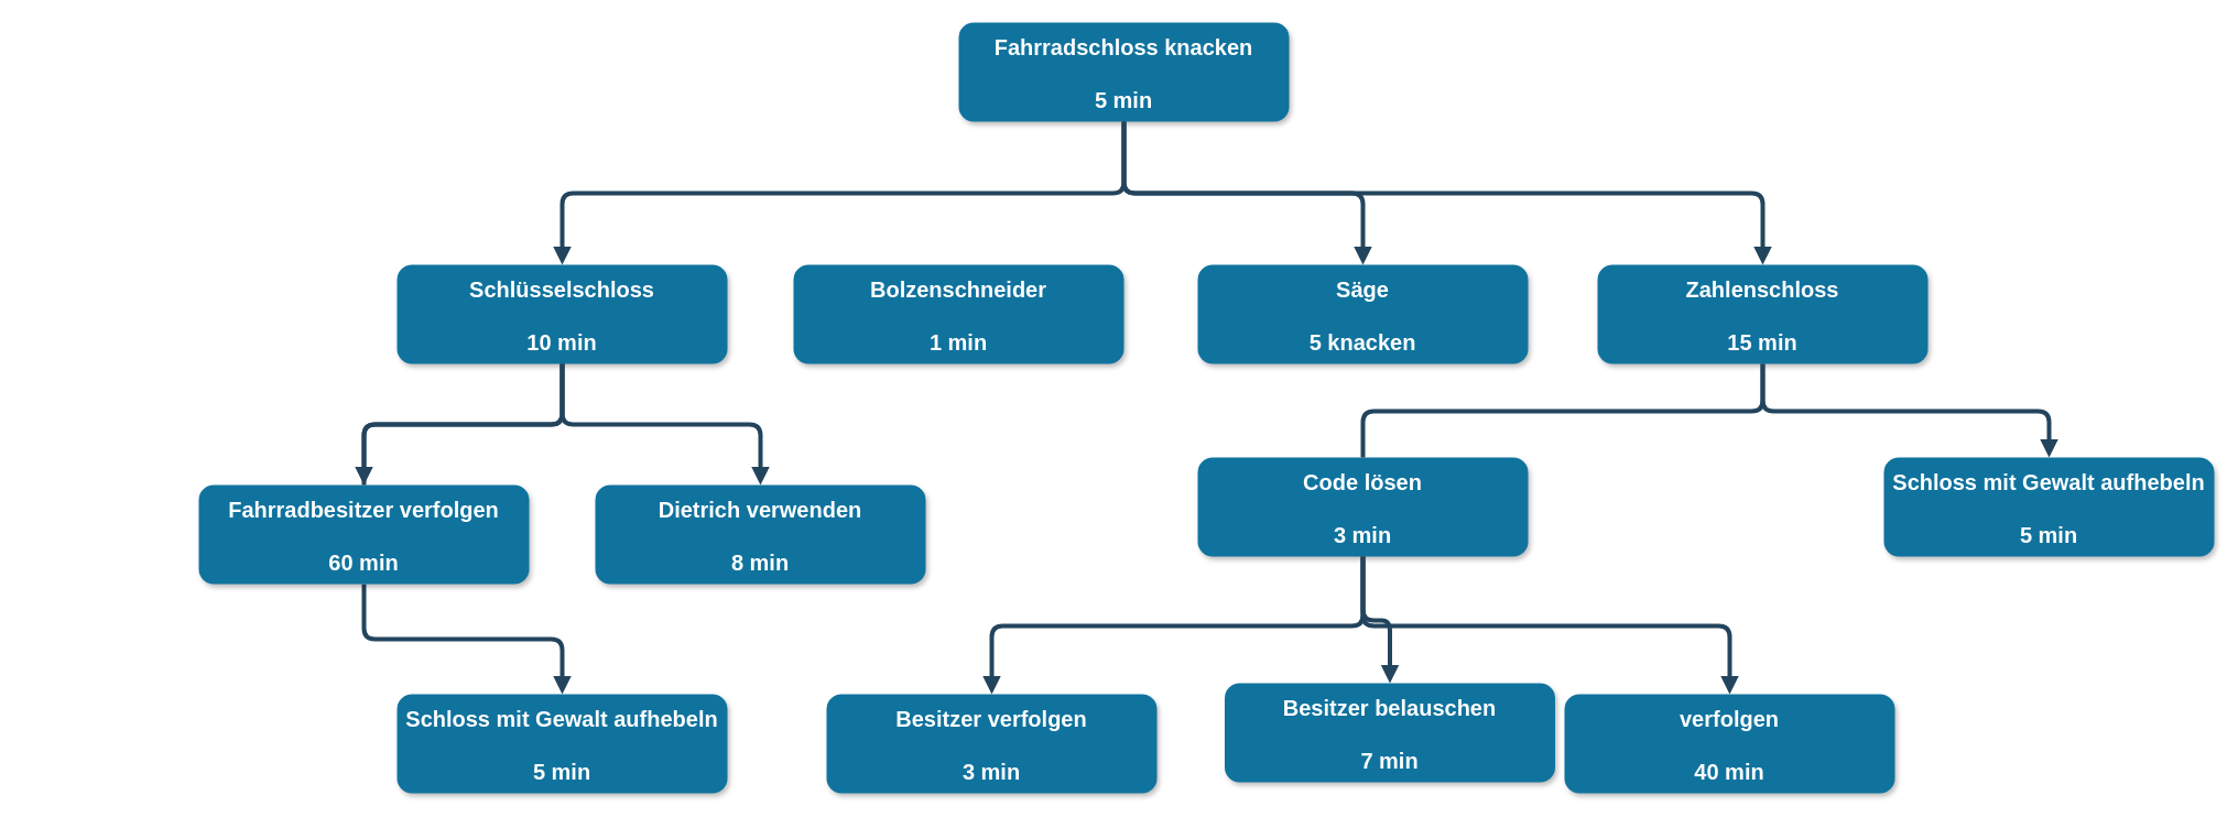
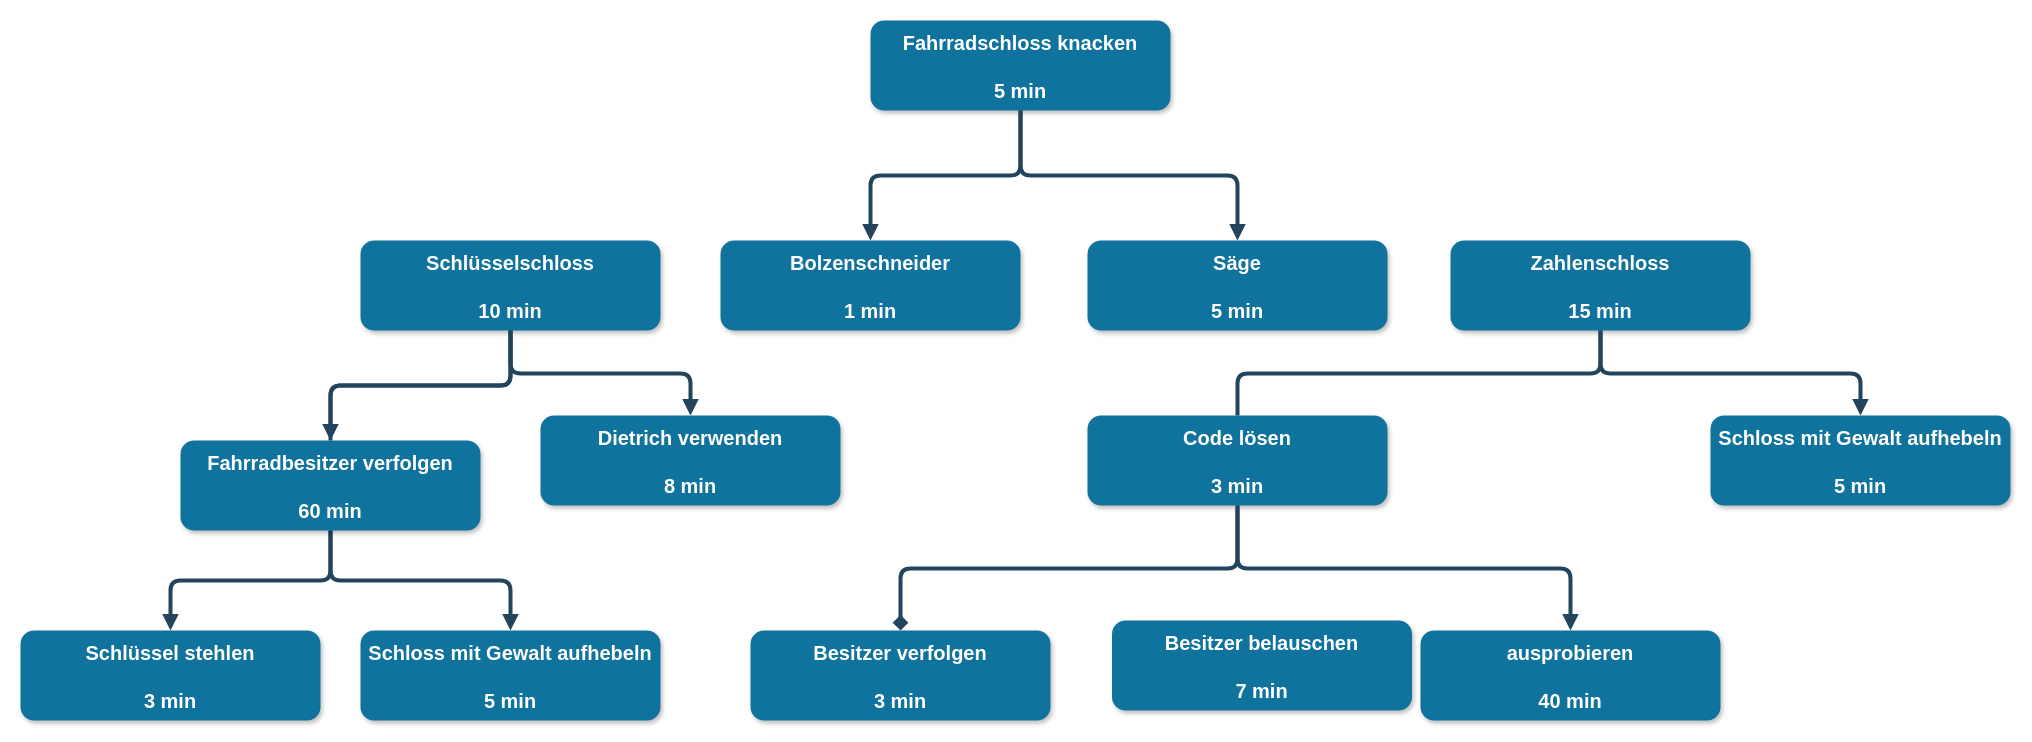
  <mxCell id="0" />
  <mxCell id="1" parent="0" />
  <mxCell id="2" value="Fahrradschloss knacken&#10;&#10;5 min" style="rounded=1;fillColor=#10739E;strokeColor=none;shadow=1;gradientColor=none;fontStyle=1;fontColor=#FFFFFF;fontSize=20;" parent="1" vertex="1"><mxGeometry x="870" y="20" width="300" height="90" as="geometry" /></mxCell>
  <mxCell id="3" value="" style="edgeStyle=elbowEdgeStyle;elbow=vertical;strokeWidth=4;endArrow=block;endFill=1;fontStyle=1;strokeColor=#23445D;entryX=0.5;entryY=0;entryDx=0;entryDy=0;exitX=0.5;exitY=1;exitDx=0;exitDy=0;" parent="1" source="26" target="27" edge="1"><mxGeometry x="22" y="165.5" width="100" height="100" as="geometry"><mxPoint x="610" y="250" as="sourcePoint" /><mxPoint x="360" y="390" as="targetPoint" /></mxGeometry></mxCell>
  <mxCell id="4" value="Zahlenschloss&#10;&#10;15 min" style="rounded=1;fillColor=#10739E;strokeColor=none;shadow=1;gradientColor=none;fontStyle=1;fontColor=#FFFFFF;fontSize=20;" parent="1" vertex="1"><mxGeometry x="1450" y="240" width="300" height="90" as="geometry" /></mxCell>
- <mxCell id="5" value="" style="edgeStyle=elbowEdgeStyle;elbow=vertical;strokeWidth=4;endArrow=block;endFill=1;fontStyle=1;strokeColor=#23445D;exitX=0.5;exitY=1;exitDx=0;exitDy=0;entryX=0.5;entryY=0;entryDx=0;entryDy=0;" parent="1" source="2" target="4" edge="1"><mxGeometry x="32" y="175.5" width="100" height="100" as="geometry"><mxPoint x="992" y="115.5" as="sourcePoint" /><mxPoint x="710" y="190" as="targetPoint" /></mxGeometry></mxCell>
  <mxCell id="6" value="Bolzenschneider&#10;&#10;1 min" style="rounded=1;fillColor=#10739E;strokeColor=none;shadow=1;gradientColor=none;fontStyle=1;fontColor=#FFFFFF;fontSize=20;" parent="1" vertex="1"><mxGeometry x="720" y="240" width="300" height="90" as="geometry" /></mxCell>
- <mxCell id="7" value="" style="edgeStyle=elbowEdgeStyle;elbow=vertical;strokeWidth=4;endArrow=block;endFill=1;fontStyle=1;strokeColor=#23445D;exitX=0.5;exitY=1;exitDx=0;exitDy=0;" parent="1" source="2" target="26" edge="1"><mxGeometry x="42" y="185.5" width="100" height="100" as="geometry"><mxPoint x="992" y="115.5" as="sourcePoint" /><mxPoint x="1310" y="187.75" as="targetPoint" /></mxGeometry></mxCell>
- <mxCell id="8" value="Säge&#10;&#10;5 knacken" style="rounded=1;fillColor=#10739E;strokeColor=none;shadow=1;gradientColor=none;fontStyle=1;fontColor=#FFFFFF;fontSize=20;" parent="1" vertex="1"><mxGeometry x="1087" y="240" width="300" height="90" as="geometry" /></mxCell>
+ <mxCell id="7" value="" style="edgeStyle=elbowEdgeStyle;elbow=vertical;strokeWidth=4;endArrow=block;endFill=1;fontStyle=1;strokeColor=#23445D;exitX=0.5;exitY=1;exitDx=0;exitDy=0;entryX=0.5;entryY=0;entryDx=0;entryDy=0;" parent="1" source="2" target="6" edge="1"><mxGeometry x="42" y="185.5" width="100" height="100" as="geometry"><mxPoint x="992" y="115.5" as="sourcePoint" /><mxPoint x="1310" y="187.75" as="targetPoint" /></mxGeometry></mxCell>
+ <mxCell id="8" value="Säge&#10;&#10;5 min" style="rounded=1;fillColor=#10739E;strokeColor=none;shadow=1;gradientColor=none;fontStyle=1;fontColor=#FFFFFF;fontSize=20;" parent="1" vertex="1"><mxGeometry x="1087" y="240" width="300" height="90" as="geometry" /></mxCell>
  <mxCell id="9" value="" style="edgeStyle=elbowEdgeStyle;elbow=vertical;strokeWidth=4;endArrow=block;endFill=1;fontStyle=1;strokeColor=#23445D;exitX=0.5;exitY=1;exitDx=0;exitDy=0;entryX=0.5;entryY=0;entryDx=0;entryDy=0;" parent="1" source="2" target="8" edge="1"><mxGeometry x="42" y="185.5" width="100" height="100" as="geometry"><mxPoint x="992" y="115.5" as="sourcePoint" /><mxPoint x="1410" y="190" as="targetPoint" /></mxGeometry></mxCell>
+ <mxCell id="10" value="Schlüssel stehlen&#10;&#10;3 min" style="rounded=1;fillColor=#10739E;strokeColor=none;shadow=1;gradientColor=none;fontStyle=1;fontColor=#FFFFFF;fontSize=20;" parent="1" vertex="1"><mxGeometry x="20" y="630" width="300" height="90" as="geometry" /></mxCell>
+ <mxCell id="11" value="" style="edgeStyle=elbowEdgeStyle;elbow=vertical;strokeWidth=4;endArrow=block;endFill=1;fontStyle=1;strokeColor=#23445D;entryX=0.5;entryY=0;entryDx=0;entryDy=0;exitX=0.5;exitY=1;exitDx=0;exitDy=0;" parent="1" source="27" target="10" edge="1"><mxGeometry x="32" y="235.5" width="100" height="100" as="geometry"><mxPoint x="360" y="460" as="sourcePoint" /><mxPoint x="370" y="390" as="targetPoint" /></mxGeometry></mxCell>
  <mxCell id="12" value="" style="edgeStyle=elbowEdgeStyle;elbow=vertical;strokeWidth=4;endArrow=block;endFill=1;fontStyle=1;strokeColor=#23445D;entryX=0.5;entryY=0;entryDx=0;entryDy=0;exitX=0.5;exitY=1;exitDx=0;exitDy=0;startArrow=none;" parent="1" source="27" target="25" edge="1"><mxGeometry x="32" y="175.5" width="100" height="100" as="geometry"><mxPoint x="610" y="250" as="sourcePoint" /><mxPoint x="610" y="390" as="targetPoint" /></mxGeometry></mxCell>
  <mxCell id="13" value="" style="edgeStyle=elbowEdgeStyle;elbow=vertical;strokeWidth=4;endArrow=block;endFill=1;fontStyle=1;strokeColor=#23445D;entryX=0.5;entryY=0;entryDx=0;entryDy=0;exitX=0.5;exitY=1;exitDx=0;exitDy=0;" parent="1" source="26" target="23" edge="1"><mxGeometry x="32" y="175.5" width="100" height="100" as="geometry"><mxPoint x="610" y="250" as="sourcePoint" /><mxPoint x="870" y="390" as="targetPoint" /></mxGeometry></mxCell>
  <mxCell id="14" value="Code lösen&#10;&#10;3 min" style="rounded=1;fillColor=#10739E;strokeColor=none;shadow=1;gradientColor=none;fontStyle=1;fontColor=#FFFFFF;fontSize=20;" parent="1" vertex="1"><mxGeometry x="1087" y="415" width="300" height="90" as="geometry" /></mxCell>
  <mxCell id="15" value="" style="edgeStyle=elbowEdgeStyle;elbow=vertical;strokeWidth=4;endArrow=none;endFill=1;fontStyle=1;strokeColor=#23445D;entryX=0.5;entryY=0;entryDx=0;entryDy=0;exitX=0.5;exitY=1;exitDx=0;exitDy=0;" parent="1" source="4" target="14" edge="1"><mxGeometry x="42" y="185.5" width="100" height="100" as="geometry"><mxPoint x="620" y="260" as="sourcePoint" /><mxPoint x="880" y="400" as="targetPoint" /></mxGeometry></mxCell>
  <mxCell id="16" value="Schloss mit Gewalt aufhebeln&#10;&#10;5 min" style="rounded=1;fillColor=#10739E;strokeColor=none;shadow=1;gradientColor=none;fontStyle=1;fontColor=#FFFFFF;fontSize=20;" parent="1" vertex="1"><mxGeometry x="1710" y="415" width="300" height="90" as="geometry" /></mxCell>
  <mxCell id="17" value="" style="edgeStyle=elbowEdgeStyle;elbow=vertical;strokeWidth=4;endArrow=block;endFill=1;fontStyle=1;strokeColor=#23445D;exitX=0.5;exitY=1;exitDx=0;exitDy=0;entryX=0.5;entryY=0;entryDx=0;entryDy=0;" parent="1" source="4" target="16" edge="1"><mxGeometry x="62" y="205.5" width="100" height="100" as="geometry"><mxPoint x="1360" y="260" as="sourcePoint" /><mxPoint x="1450" y="400" as="targetPoint" /></mxGeometry></mxCell>
  <mxCell id="18" value="Besitzer verfolgen&#10;&#10;3 min" style="rounded=1;fillColor=#10739E;strokeColor=none;shadow=1;gradientColor=none;fontStyle=1;fontColor=#FFFFFF;fontSize=20;" parent="1" vertex="1"><mxGeometry x="750" y="630" width="300" height="90" as="geometry" /></mxCell>
  <mxCell id="19" value="Besitzer belauschen&#10;&#10;7 min" style="rounded=1;fillColor=#10739E;strokeColor=none;shadow=1;gradientColor=none;fontStyle=1;fontColor=#FFFFFF;fontSize=20;" parent="1" vertex="1"><mxGeometry x="1111.5" y="620" width="300" height="90" as="geometry" /></mxCell>
- <mxCell id="20" value="" style="edgeStyle=elbowEdgeStyle;elbow=vertical;strokeWidth=4;endArrow=block;endFill=1;fontStyle=1;strokeColor=#23445D;entryX=0.5;entryY=0;entryDx=0;entryDy=0;exitX=0.5;exitY=1;exitDx=0;exitDy=0;" parent="1" source="14" target="18" edge="1"><mxGeometry x="-258" y="605.5" width="100" height="100" as="geometry"><mxPoint x="1050" y="670" as="sourcePoint" /><mxPoint x="896.75" y="810" as="targetPoint" /></mxGeometry></mxCell>
- <mxCell id="21" value="" style="edgeStyle=elbowEdgeStyle;elbow=vertical;strokeWidth=4;endArrow=block;endFill=1;fontStyle=1;strokeColor=#23445D;entryX=0.5;entryY=0;entryDx=0;entryDy=0;exitX=0.5;exitY=1;exitDx=0;exitDy=0;" parent="1" source="14" target="19" edge="1"><mxGeometry x="62" y="205.5" width="100" height="100" as="geometry"><mxPoint x="1370" y="270" as="sourcePoint" /><mxPoint x="1216.75" y="410" as="targetPoint" /></mxGeometry></mxCell>
+ <mxCell id="20" value="" style="edgeStyle=elbowEdgeStyle;elbow=vertical;strokeWidth=4;endArrow=diamond;endFill=1;fontStyle=1;strokeColor=#23445D;entryX=0.5;entryY=0;entryDx=0;entryDy=0;exitX=0.5;exitY=1;exitDx=0;exitDy=0;" parent="1" source="14" target="18" edge="1"><mxGeometry x="-258" y="605.5" width="100" height="100" as="geometry"><mxPoint x="1050" y="670" as="sourcePoint" /><mxPoint x="896.75" y="810" as="targetPoint" /></mxGeometry></mxCell>
  <mxCell id="22" value="" style="edgeStyle=elbowEdgeStyle;elbow=vertical;strokeWidth=4;endArrow=block;endFill=1;fontStyle=1;strokeColor=#23445D;entryX=0.5;entryY=0;entryDx=0;entryDy=0;exitX=0.5;exitY=1;exitDx=0;exitDy=0;" parent="1" source="14" target="24" edge="1"><mxGeometry x="72" y="215.5" width="100" height="100" as="geometry"><mxPoint x="1380" y="280" as="sourcePoint" /><mxPoint x="1470" y="570" as="targetPoint" /></mxGeometry></mxCell>
- <mxCell id="23" value="Dietrich verwenden&#10;&#10;8 min" style="rounded=1;fillColor=#10739E;strokeColor=none;shadow=1;gradientColor=none;fontStyle=1;fontColor=#FFFFFF;fontSize=20;" vertex="1" parent="1"><mxGeometry x="540" y="440" width="300" height="90" as="geometry" /></mxCell>
- <mxCell id="24" value="verfolgen&#10;&#10;40 min" style="rounded=1;fillColor=#10739E;strokeColor=none;shadow=1;gradientColor=none;fontStyle=1;fontColor=#FFFFFF;fontSize=20;" vertex="1" parent="1"><mxGeometry x="1420" y="630" width="300" height="90" as="geometry" /></mxCell>
+ <mxCell id="23" value="Dietrich verwenden&#10;&#10;8 min" style="rounded=1;fillColor=#10739E;strokeColor=none;shadow=1;gradientColor=none;fontStyle=1;fontColor=#FFFFFF;fontSize=20;" vertex="1" parent="1"><mxGeometry x="540" y="415" width="300" height="90" as="geometry" /></mxCell>
+ <mxCell id="24" value="ausprobieren&#10;&#10;40 min" style="rounded=1;fillColor=#10739E;strokeColor=none;shadow=1;gradientColor=none;fontStyle=1;fontColor=#FFFFFF;fontSize=20;" vertex="1" parent="1"><mxGeometry x="1420" y="630" width="300" height="90" as="geometry" /></mxCell>
  <mxCell id="25" value="Schloss mit Gewalt aufhebeln&#10;&#10;5 min" style="rounded=1;fillColor=#10739E;strokeColor=none;shadow=1;gradientColor=none;fontStyle=1;fontColor=#FFFFFF;fontSize=20;" vertex="1" parent="1"><mxGeometry x="360" y="630" width="300" height="90" as="geometry" /></mxCell>
  <mxCell id="26" value="Schlüsselschloss&#10;&#10;10 min" style="rounded=1;fillColor=#10739E;strokeColor=none;shadow=1;gradientColor=none;fontStyle=1;fontColor=#FFFFFF;fontSize=20;" vertex="1" parent="1"><mxGeometry x="360" y="240" width="300" height="90" as="geometry" /></mxCell>
  <mxCell id="27" value="Fahrradbesitzer verfolgen&#10;&#10;60 min" style="rounded=1;fillColor=#10739E;strokeColor=none;shadow=1;gradientColor=none;fontStyle=1;fontColor=#FFFFFF;fontSize=20;" vertex="1" parent="1"><mxGeometry x="180" y="440" width="300" height="90" as="geometry" /></mxCell>
  <mxCell id="28" value="" style="edgeStyle=elbowEdgeStyle;elbow=vertical;strokeWidth=4;endArrow=none;endFill=1;fontStyle=1;strokeColor=#23445D;entryX=0.5;entryY=0;entryDx=0;entryDy=0;exitX=0.5;exitY=1;exitDx=0;exitDy=0;" edge="1" parent="1" source="26" target="27"><mxGeometry x="32" y="175.5" width="100" height="100" as="geometry"><mxPoint x="570" y="280" as="sourcePoint" /><mxPoint x="610" y="500" as="targetPoint" /></mxGeometry></mxCell>
